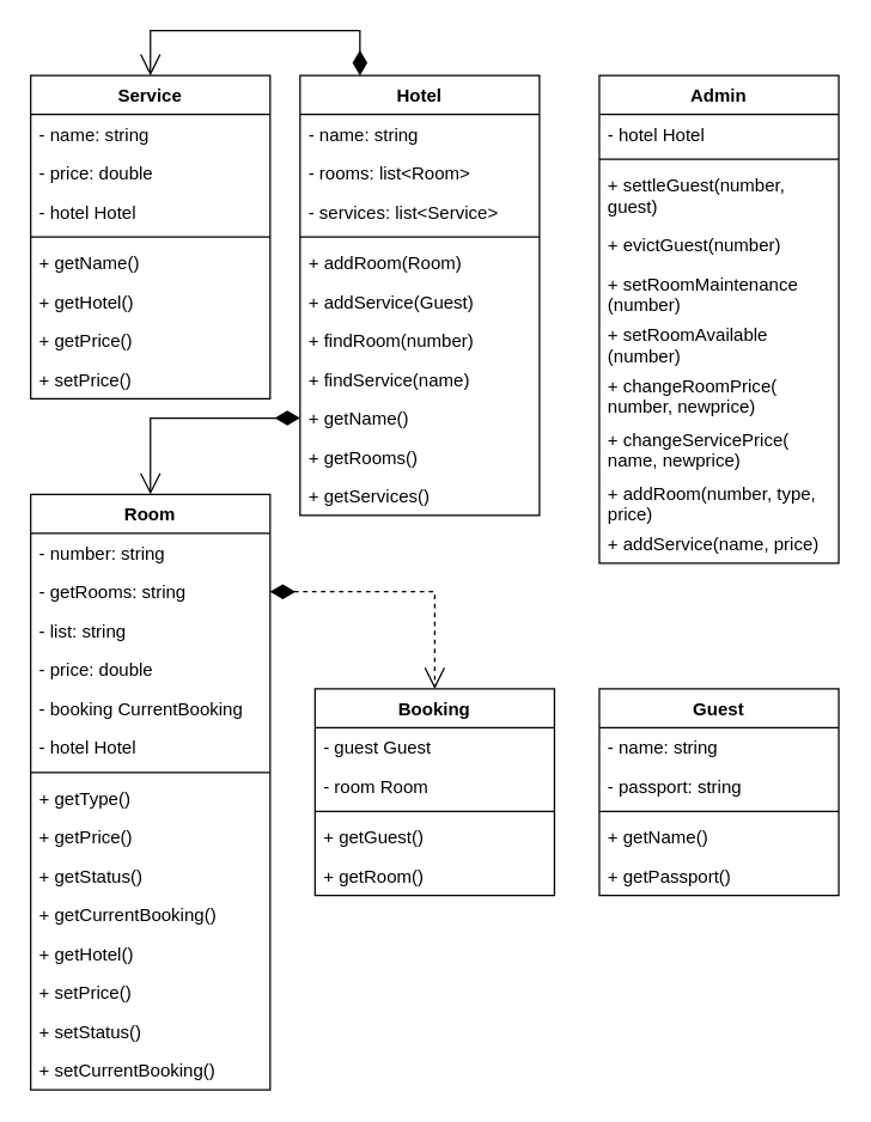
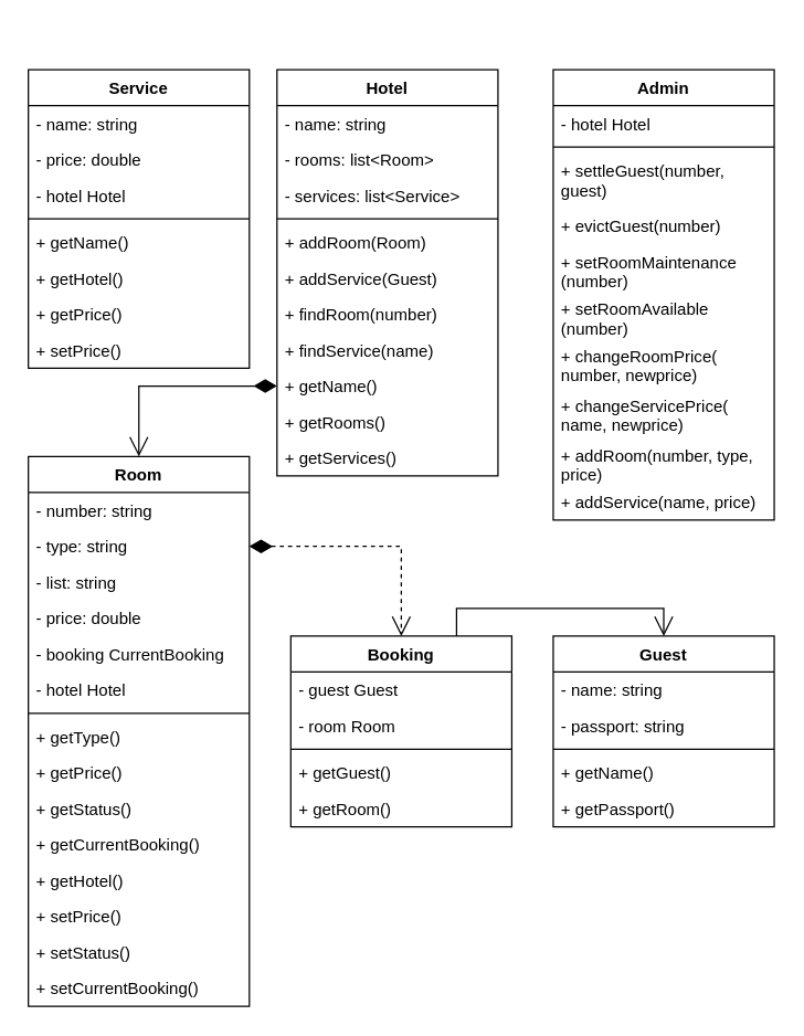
  <mxCell id="0" />
  <mxCell id="1" parent="0" />
  <mxCell id="2" value="Guest" style="swimlane;fontStyle=1;align=center;verticalAlign=top;childLayout=stackLayout;horizontal=1;startSize=26;horizontalStack=0;resizeParent=1;resizeParentMax=0;resizeLast=0;collapsible=1;marginBottom=0;whiteSpace=wrap;html=1;" parent="1" vertex="1"><mxGeometry x="400" y="460" width="160" height="138" as="geometry" /></mxCell>
  <mxCell id="3" value="- name: string" style="text;strokeColor=none;fillColor=none;align=left;verticalAlign=top;spacingLeft=4;spacingRight=4;overflow=hidden;rotatable=0;points=[[0,0.5],[1,0.5]];portConstraint=eastwest;whiteSpace=wrap;html=1;" parent="2" vertex="1"><mxGeometry y="26" width="160" height="26" as="geometry" /></mxCell>
  <mxCell id="4" value="- passport: string" style="text;strokeColor=none;fillColor=none;align=left;verticalAlign=top;spacingLeft=4;spacingRight=4;overflow=hidden;rotatable=0;points=[[0,0.5],[1,0.5]];portConstraint=eastwest;whiteSpace=wrap;html=1;" vertex="1" parent="2"><mxGeometry y="52" width="160" height="26" as="geometry" /></mxCell>
  <mxCell id="5" value="" style="line;strokeWidth=1;fillColor=none;align=left;verticalAlign=middle;spacingTop=-1;spacingLeft=3;spacingRight=3;rotatable=0;labelPosition=right;points=[];portConstraint=eastwest;strokeColor=inherit;" parent="2" vertex="1"><mxGeometry y="78" width="160" height="8" as="geometry" /></mxCell>
  <mxCell id="6" value="+ getName()" style="text;strokeColor=none;fillColor=none;align=left;verticalAlign=top;spacingLeft=4;spacingRight=4;overflow=hidden;rotatable=0;points=[[0,0.5],[1,0.5]];portConstraint=eastwest;whiteSpace=wrap;html=1;" parent="2" vertex="1"><mxGeometry y="86" width="160" height="26" as="geometry" /></mxCell>
  <mxCell id="7" value="+ getPassport()" style="text;strokeColor=none;fillColor=none;align=left;verticalAlign=top;spacingLeft=4;spacingRight=4;overflow=hidden;rotatable=0;points=[[0,0.5],[1,0.5]];portConstraint=eastwest;whiteSpace=wrap;html=1;" vertex="1" parent="2"><mxGeometry y="112" width="160" height="26" as="geometry" /></mxCell>
  <mxCell id="8" value="Service" style="swimlane;fontStyle=1;align=center;verticalAlign=top;childLayout=stackLayout;horizontal=1;startSize=26;horizontalStack=0;resizeParent=1;resizeParentMax=0;resizeLast=0;collapsible=1;marginBottom=0;whiteSpace=wrap;html=1;" vertex="1" parent="1"><mxGeometry x="20" y="50" width="160" height="216" as="geometry" /></mxCell>
  <mxCell id="9" value="- name: string" style="text;strokeColor=none;fillColor=none;align=left;verticalAlign=top;spacingLeft=4;spacingRight=4;overflow=hidden;rotatable=0;points=[[0,0.5],[1,0.5]];portConstraint=eastwest;whiteSpace=wrap;html=1;" vertex="1" parent="8"><mxGeometry y="26" width="160" height="26" as="geometry" /></mxCell>
  <mxCell id="10" value="- price: double" style="text;strokeColor=none;fillColor=none;align=left;verticalAlign=top;spacingLeft=4;spacingRight=4;overflow=hidden;rotatable=0;points=[[0,0.5],[1,0.5]];portConstraint=eastwest;whiteSpace=wrap;html=1;" vertex="1" parent="8"><mxGeometry y="52" width="160" height="26" as="geometry" /></mxCell>
  <mxCell id="11" value="- hotel Hotel" style="text;strokeColor=none;fillColor=none;align=left;verticalAlign=top;spacingLeft=4;spacingRight=4;overflow=hidden;rotatable=0;points=[[0,0.5],[1,0.5]];portConstraint=eastwest;whiteSpace=wrap;html=1;" vertex="1" parent="8"><mxGeometry y="78" width="160" height="26" as="geometry" /></mxCell>
  <mxCell id="12" value="" style="line;strokeWidth=1;fillColor=none;align=left;verticalAlign=middle;spacingTop=-1;spacingLeft=3;spacingRight=3;rotatable=0;labelPosition=right;points=[];portConstraint=eastwest;strokeColor=inherit;" vertex="1" parent="8"><mxGeometry y="104" width="160" height="8" as="geometry" /></mxCell>
  <mxCell id="13" value="+ getName()" style="text;strokeColor=none;fillColor=none;align=left;verticalAlign=top;spacingLeft=4;spacingRight=4;overflow=hidden;rotatable=0;points=[[0,0.5],[1,0.5]];portConstraint=eastwest;whiteSpace=wrap;html=1;" vertex="1" parent="8"><mxGeometry y="112" width="160" height="26" as="geometry" /></mxCell>
  <mxCell id="14" value="+ getHotel()" style="text;strokeColor=none;fillColor=none;align=left;verticalAlign=top;spacingLeft=4;spacingRight=4;overflow=hidden;rotatable=0;points=[[0,0.5],[1,0.5]];portConstraint=eastwest;whiteSpace=wrap;html=1;" vertex="1" parent="8"><mxGeometry y="138" width="160" height="26" as="geometry" /></mxCell>
  <mxCell id="15" value="+ getPrice()" style="text;strokeColor=none;fillColor=none;align=left;verticalAlign=top;spacingLeft=4;spacingRight=4;overflow=hidden;rotatable=0;points=[[0,0.5],[1,0.5]];portConstraint=eastwest;whiteSpace=wrap;html=1;" vertex="1" parent="8"><mxGeometry y="164" width="160" height="26" as="geometry" /></mxCell>
  <mxCell id="16" value="+ setPrice()" style="text;strokeColor=none;fillColor=none;align=left;verticalAlign=top;spacingLeft=4;spacingRight=4;overflow=hidden;rotatable=0;points=[[0,0.5],[1,0.5]];portConstraint=eastwest;whiteSpace=wrap;html=1;" vertex="1" parent="8"><mxGeometry y="190" width="160" height="26" as="geometry" /></mxCell>
  <mxCell id="17" value="Booking" style="swimlane;fontStyle=1;align=center;verticalAlign=top;childLayout=stackLayout;horizontal=1;startSize=26;horizontalStack=0;resizeParent=1;resizeParentMax=0;resizeLast=0;collapsible=1;marginBottom=0;whiteSpace=wrap;html=1;" vertex="1" parent="1"><mxGeometry x="210" y="460" width="160" height="138" as="geometry" /></mxCell>
  <mxCell id="18" value="- guest Guest" style="text;strokeColor=none;fillColor=none;align=left;verticalAlign=top;spacingLeft=4;spacingRight=4;overflow=hidden;rotatable=0;points=[[0,0.5],[1,0.5]];portConstraint=eastwest;whiteSpace=wrap;html=1;" vertex="1" parent="17"><mxGeometry y="26" width="160" height="26" as="geometry" /></mxCell>
  <mxCell id="19" value="- room Room" style="text;strokeColor=none;fillColor=none;align=left;verticalAlign=top;spacingLeft=4;spacingRight=4;overflow=hidden;rotatable=0;points=[[0,0.5],[1,0.5]];portConstraint=eastwest;whiteSpace=wrap;html=1;" vertex="1" parent="17"><mxGeometry y="52" width="160" height="26" as="geometry" /></mxCell>
  <mxCell id="20" value="" style="line;strokeWidth=1;fillColor=none;align=left;verticalAlign=middle;spacingTop=-1;spacingLeft=3;spacingRight=3;rotatable=0;labelPosition=right;points=[];portConstraint=eastwest;strokeColor=inherit;" vertex="1" parent="17"><mxGeometry y="78" width="160" height="8" as="geometry" /></mxCell>
  <mxCell id="21" value="+ getGuest()" style="text;strokeColor=none;fillColor=none;align=left;verticalAlign=top;spacingLeft=4;spacingRight=4;overflow=hidden;rotatable=0;points=[[0,0.5],[1,0.5]];portConstraint=eastwest;whiteSpace=wrap;html=1;" vertex="1" parent="17"><mxGeometry y="86" width="160" height="26" as="geometry" /></mxCell>
  <mxCell id="22" value="+ getRoom()" style="text;strokeColor=none;fillColor=none;align=left;verticalAlign=top;spacingLeft=4;spacingRight=4;overflow=hidden;rotatable=0;points=[[0,0.5],[1,0.5]];portConstraint=eastwest;whiteSpace=wrap;html=1;" vertex="1" parent="17"><mxGeometry y="112" width="160" height="26" as="geometry" /></mxCell>
  <mxCell id="23" value="Room" style="swimlane;fontStyle=1;align=center;verticalAlign=top;childLayout=stackLayout;horizontal=1;startSize=26;horizontalStack=0;resizeParent=1;resizeParentMax=0;resizeLast=0;collapsible=1;marginBottom=0;whiteSpace=wrap;html=1;" vertex="1" parent="1"><mxGeometry x="20" y="330" width="160" height="398" as="geometry" /></mxCell>
  <mxCell id="24" value="- number: string" style="text;strokeColor=none;fillColor=none;align=left;verticalAlign=top;spacingLeft=4;spacingRight=4;overflow=hidden;rotatable=0;points=[[0,0.5],[1,0.5]];portConstraint=eastwest;whiteSpace=wrap;html=1;" vertex="1" parent="23"><mxGeometry y="26" width="160" height="26" as="geometry" /></mxCell>
- <mxCell id="25" value="- getRooms: string" style="text;strokeColor=none;fillColor=none;align=left;verticalAlign=top;spacingLeft=4;spacingRight=4;overflow=hidden;rotatable=0;points=[[0,0.5],[1,0.5]];portConstraint=eastwest;whiteSpace=wrap;html=1;" vertex="1" parent="23"><mxGeometry y="52" width="160" height="26" as="geometry" /></mxCell>
+ <mxCell id="25" value="- type: string" style="text;strokeColor=none;fillColor=none;align=left;verticalAlign=top;spacingLeft=4;spacingRight=4;overflow=hidden;rotatable=0;points=[[0,0.5],[1,0.5]];portConstraint=eastwest;whiteSpace=wrap;html=1;" vertex="1" parent="23"><mxGeometry y="52" width="160" height="26" as="geometry" /></mxCell>
  <mxCell id="26" value="- list: string" style="text;strokeColor=none;fillColor=none;align=left;verticalAlign=top;spacingLeft=4;spacingRight=4;overflow=hidden;rotatable=0;points=[[0,0.5],[1,0.5]];portConstraint=eastwest;whiteSpace=wrap;html=1;" vertex="1" parent="23"><mxGeometry y="78" width="160" height="26" as="geometry" /></mxCell>
  <mxCell id="27" value="- price: double" style="text;strokeColor=none;fillColor=none;align=left;verticalAlign=top;spacingLeft=4;spacingRight=4;overflow=hidden;rotatable=0;points=[[0,0.5],[1,0.5]];portConstraint=eastwest;whiteSpace=wrap;html=1;" vertex="1" parent="23"><mxGeometry y="104" width="160" height="26" as="geometry" /></mxCell>
  <mxCell id="28" value="- booking CurrentBooking" style="text;strokeColor=none;fillColor=none;align=left;verticalAlign=top;spacingLeft=4;spacingRight=4;overflow=hidden;rotatable=0;points=[[0,0.5],[1,0.5]];portConstraint=eastwest;whiteSpace=wrap;html=1;" vertex="1" parent="23"><mxGeometry y="130" width="160" height="26" as="geometry" /></mxCell>
  <mxCell id="29" value="- hotel Hotel" style="text;strokeColor=none;fillColor=none;align=left;verticalAlign=top;spacingLeft=4;spacingRight=4;overflow=hidden;rotatable=0;points=[[0,0.5],[1,0.5]];portConstraint=eastwest;whiteSpace=wrap;html=1;" vertex="1" parent="23"><mxGeometry y="156" width="160" height="26" as="geometry" /></mxCell>
  <mxCell id="30" value="" style="line;strokeWidth=1;fillColor=none;align=left;verticalAlign=middle;spacingTop=-1;spacingLeft=3;spacingRight=3;rotatable=0;labelPosition=right;points=[];portConstraint=eastwest;strokeColor=inherit;" vertex="1" parent="23"><mxGeometry y="182" width="160" height="8" as="geometry" /></mxCell>
  <mxCell id="31" value="+ getType()" style="text;strokeColor=none;fillColor=none;align=left;verticalAlign=top;spacingLeft=4;spacingRight=4;overflow=hidden;rotatable=0;points=[[0,0.5],[1,0.5]];portConstraint=eastwest;whiteSpace=wrap;html=1;" vertex="1" parent="23"><mxGeometry y="190" width="160" height="26" as="geometry" /></mxCell>
  <mxCell id="32" value="+ getPrice()" style="text;strokeColor=none;fillColor=none;align=left;verticalAlign=top;spacingLeft=4;spacingRight=4;overflow=hidden;rotatable=0;points=[[0,0.5],[1,0.5]];portConstraint=eastwest;whiteSpace=wrap;html=1;" vertex="1" parent="23"><mxGeometry y="216" width="160" height="26" as="geometry" /></mxCell>
  <mxCell id="33" value="+ getStatus()" style="text;strokeColor=none;fillColor=none;align=left;verticalAlign=top;spacingLeft=4;spacingRight=4;overflow=hidden;rotatable=0;points=[[0,0.5],[1,0.5]];portConstraint=eastwest;whiteSpace=wrap;html=1;" vertex="1" parent="23"><mxGeometry y="242" width="160" height="26" as="geometry" /></mxCell>
  <mxCell id="34" value="+ getCurrentBooking()" style="text;strokeColor=none;fillColor=none;align=left;verticalAlign=top;spacingLeft=4;spacingRight=4;overflow=hidden;rotatable=0;points=[[0,0.5],[1,0.5]];portConstraint=eastwest;whiteSpace=wrap;html=1;" vertex="1" parent="23"><mxGeometry y="268" width="160" height="26" as="geometry" /></mxCell>
  <mxCell id="35" value="+ getHotel()" style="text;strokeColor=none;fillColor=none;align=left;verticalAlign=top;spacingLeft=4;spacingRight=4;overflow=hidden;rotatable=0;points=[[0,0.5],[1,0.5]];portConstraint=eastwest;whiteSpace=wrap;html=1;" vertex="1" parent="23"><mxGeometry y="294" width="160" height="26" as="geometry" /></mxCell>
  <mxCell id="36" value="+ setPrice()" style="text;strokeColor=none;fillColor=none;align=left;verticalAlign=top;spacingLeft=4;spacingRight=4;overflow=hidden;rotatable=0;points=[[0,0.5],[1,0.5]];portConstraint=eastwest;whiteSpace=wrap;html=1;" vertex="1" parent="23"><mxGeometry y="320" width="160" height="26" as="geometry" /></mxCell>
  <mxCell id="37" value="+ setStatus()" style="text;strokeColor=none;fillColor=none;align=left;verticalAlign=top;spacingLeft=4;spacingRight=4;overflow=hidden;rotatable=0;points=[[0,0.5],[1,0.5]];portConstraint=eastwest;whiteSpace=wrap;html=1;" vertex="1" parent="23"><mxGeometry y="346" width="160" height="26" as="geometry" /></mxCell>
  <mxCell id="38" value="+ setCurrentBooking()" style="text;strokeColor=none;fillColor=none;align=left;verticalAlign=top;spacingLeft=4;spacingRight=4;overflow=hidden;rotatable=0;points=[[0,0.5],[1,0.5]];portConstraint=eastwest;whiteSpace=wrap;html=1;" vertex="1" parent="23"><mxGeometry y="372" width="160" height="26" as="geometry" /></mxCell>
  <mxCell id="39" value="Hotel" style="swimlane;fontStyle=1;align=center;verticalAlign=top;childLayout=stackLayout;horizontal=1;startSize=26;horizontalStack=0;resizeParent=1;resizeParentMax=0;resizeLast=0;collapsible=1;marginBottom=0;whiteSpace=wrap;html=1;" vertex="1" parent="1"><mxGeometry x="200" y="50" width="160" height="294" as="geometry" /></mxCell>
  <mxCell id="40" value="- name: string" style="text;strokeColor=none;fillColor=none;align=left;verticalAlign=top;spacingLeft=4;spacingRight=4;overflow=hidden;rotatable=0;points=[[0,0.5],[1,0.5]];portConstraint=eastwest;whiteSpace=wrap;html=1;" vertex="1" parent="39"><mxGeometry y="26" width="160" height="26" as="geometry" /></mxCell>
  <mxCell id="41" value="- rooms: list&amp;lt;Room&amp;gt;" style="text;strokeColor=none;fillColor=none;align=left;verticalAlign=top;spacingLeft=4;spacingRight=4;overflow=hidden;rotatable=0;points=[[0,0.5],[1,0.5]];portConstraint=eastwest;whiteSpace=wrap;html=1;" vertex="1" parent="39"><mxGeometry y="52" width="160" height="26" as="geometry" /></mxCell>
  <mxCell id="42" value="- services: list&amp;lt;Service&amp;gt;" style="text;strokeColor=none;fillColor=none;align=left;verticalAlign=top;spacingLeft=4;spacingRight=4;overflow=hidden;rotatable=0;points=[[0,0.5],[1,0.5]];portConstraint=eastwest;whiteSpace=wrap;html=1;" vertex="1" parent="39"><mxGeometry y="78" width="160" height="26" as="geometry" /></mxCell>
  <mxCell id="43" value="" style="line;strokeWidth=1;fillColor=none;align=left;verticalAlign=middle;spacingTop=-1;spacingLeft=3;spacingRight=3;rotatable=0;labelPosition=right;points=[];portConstraint=eastwest;strokeColor=inherit;" vertex="1" parent="39"><mxGeometry y="104" width="160" height="8" as="geometry" /></mxCell>
  <mxCell id="44" value="+ addRoom(Room)" style="text;strokeColor=none;fillColor=none;align=left;verticalAlign=top;spacingLeft=4;spacingRight=4;overflow=hidden;rotatable=0;points=[[0,0.5],[1,0.5]];portConstraint=eastwest;whiteSpace=wrap;html=1;" vertex="1" parent="39"><mxGeometry y="112" width="160" height="26" as="geometry" /></mxCell>
  <mxCell id="45" value="+ addService(Guest)" style="text;strokeColor=none;fillColor=none;align=left;verticalAlign=top;spacingLeft=4;spacingRight=4;overflow=hidden;rotatable=0;points=[[0,0.5],[1,0.5]];portConstraint=eastwest;whiteSpace=wrap;html=1;" vertex="1" parent="39"><mxGeometry y="138" width="160" height="26" as="geometry" /></mxCell>
  <mxCell id="46" value="+ findRoom(number)" style="text;strokeColor=none;fillColor=none;align=left;verticalAlign=top;spacingLeft=4;spacingRight=4;overflow=hidden;rotatable=0;points=[[0,0.5],[1,0.5]];portConstraint=eastwest;whiteSpace=wrap;html=1;" vertex="1" parent="39"><mxGeometry y="164" width="160" height="26" as="geometry" /></mxCell>
  <mxCell id="47" value="+ findService(name)" style="text;strokeColor=none;fillColor=none;align=left;verticalAlign=top;spacingLeft=4;spacingRight=4;overflow=hidden;rotatable=0;points=[[0,0.5],[1,0.5]];portConstraint=eastwest;whiteSpace=wrap;html=1;" vertex="1" parent="39"><mxGeometry y="190" width="160" height="26" as="geometry" /></mxCell>
  <mxCell id="48" value="+ getName()" style="text;strokeColor=none;fillColor=none;align=left;verticalAlign=top;spacingLeft=4;spacingRight=4;overflow=hidden;rotatable=0;points=[[0,0.5],[1,0.5]];portConstraint=eastwest;whiteSpace=wrap;html=1;" vertex="1" parent="39"><mxGeometry y="216" width="160" height="26" as="geometry" /></mxCell>
  <mxCell id="49" value="+ getRooms()" style="text;strokeColor=none;fillColor=none;align=left;verticalAlign=top;spacingLeft=4;spacingRight=4;overflow=hidden;rotatable=0;points=[[0,0.5],[1,0.5]];portConstraint=eastwest;whiteSpace=wrap;html=1;" vertex="1" parent="39"><mxGeometry y="242" width="160" height="26" as="geometry" /></mxCell>
  <mxCell id="50" value="+ getServices()" style="text;strokeColor=none;fillColor=none;align=left;verticalAlign=top;spacingLeft=4;spacingRight=4;overflow=hidden;rotatable=0;points=[[0,0.5],[1,0.5]];portConstraint=eastwest;whiteSpace=wrap;html=1;" vertex="1" parent="39"><mxGeometry y="268" width="160" height="26" as="geometry" /></mxCell>
  <mxCell id="51" value="Admin" style="swimlane;fontStyle=1;align=center;verticalAlign=top;childLayout=stackLayout;horizontal=1;startSize=26;horizontalStack=0;resizeParent=1;resizeParentMax=0;resizeLast=0;collapsible=1;marginBottom=0;whiteSpace=wrap;html=1;" vertex="1" parent="1"><mxGeometry x="400" y="50" width="160" height="326" as="geometry" /></mxCell>
  <mxCell id="52" value="- hotel Hotel" style="text;strokeColor=none;fillColor=none;align=left;verticalAlign=top;spacingLeft=4;spacingRight=4;overflow=hidden;rotatable=0;points=[[0,0.5],[1,0.5]];portConstraint=eastwest;whiteSpace=wrap;html=1;" vertex="1" parent="51"><mxGeometry y="26" width="160" height="26" as="geometry" /></mxCell>
  <mxCell id="53" value="" style="line;strokeWidth=1;fillColor=none;align=left;verticalAlign=middle;spacingTop=-1;spacingLeft=3;spacingRight=3;rotatable=0;labelPosition=right;points=[];portConstraint=eastwest;strokeColor=inherit;" vertex="1" parent="51"><mxGeometry y="52" width="160" height="8" as="geometry" /></mxCell>
  <mxCell id="54" value="+ settleGuest(number, guest)" style="text;strokeColor=none;fillColor=none;align=left;verticalAlign=top;spacingLeft=4;spacingRight=4;overflow=hidden;rotatable=0;points=[[0,0.5],[1,0.5]];portConstraint=eastwest;whiteSpace=wrap;html=1;" vertex="1" parent="51"><mxGeometry y="60" width="160" height="40" as="geometry" /></mxCell>
  <mxCell id="55" value="+ evictGuest(number)" style="text;strokeColor=none;fillColor=none;align=left;verticalAlign=top;spacingLeft=4;spacingRight=4;overflow=hidden;rotatable=0;points=[[0,0.5],[1,0.5]];portConstraint=eastwest;whiteSpace=wrap;html=1;" vertex="1" parent="51"><mxGeometry y="100" width="160" height="26" as="geometry" /></mxCell>
  <mxCell id="56" value="+ setRoomMaintenance (number)&amp;nbsp;" style="text;strokeColor=none;fillColor=none;align=left;verticalAlign=top;spacingLeft=4;spacingRight=4;overflow=hidden;rotatable=0;points=[[0,0.5],[1,0.5]];portConstraint=eastwest;whiteSpace=wrap;html=1;" vertex="1" parent="51"><mxGeometry y="126" width="160" height="34" as="geometry" /></mxCell>
  <mxCell id="57" value="+ setRoomAvailable (number)&amp;nbsp;" style="text;strokeColor=none;fillColor=none;align=left;verticalAlign=top;spacingLeft=4;spacingRight=4;overflow=hidden;rotatable=0;points=[[0,0.5],[1,0.5]];portConstraint=eastwest;whiteSpace=wrap;html=1;" vertex="1" parent="51"><mxGeometry y="160" width="160" height="34" as="geometry" /></mxCell>
  <mxCell id="58" value="+ changeRoomPrice( number, newprice)" style="text;strokeColor=none;fillColor=none;align=left;verticalAlign=top;spacingLeft=4;spacingRight=4;overflow=hidden;rotatable=0;points=[[0,0.5],[1,0.5]];portConstraint=eastwest;whiteSpace=wrap;html=1;" vertex="1" parent="51"><mxGeometry y="194" width="160" height="36" as="geometry" /></mxCell>
  <mxCell id="59" value="+ changeServicePrice( name, newprice)" style="text;strokeColor=none;fillColor=none;align=left;verticalAlign=top;spacingLeft=4;spacingRight=4;overflow=hidden;rotatable=0;points=[[0,0.5],[1,0.5]];portConstraint=eastwest;whiteSpace=wrap;html=1;" vertex="1" parent="51"><mxGeometry y="230" width="160" height="36" as="geometry" /></mxCell>
  <mxCell id="60" value="+ addRoom(number, type, price)" style="text;strokeColor=none;fillColor=none;align=left;verticalAlign=top;spacingLeft=4;spacingRight=4;overflow=hidden;rotatable=0;points=[[0,0.5],[1,0.5]];portConstraint=eastwest;whiteSpace=wrap;html=1;" vertex="1" parent="51"><mxGeometry y="266" width="160" height="34" as="geometry" /></mxCell>
  <mxCell id="61" value="+ addService(name, price)" style="text;strokeColor=none;fillColor=none;align=left;verticalAlign=top;spacingLeft=4;spacingRight=4;overflow=hidden;rotatable=0;points=[[0,0.5],[1,0.5]];portConstraint=eastwest;whiteSpace=wrap;html=1;" vertex="1" parent="51"><mxGeometry y="300" width="160" height="26" as="geometry" /></mxCell>
  <mxCell id="62" value="" style="endArrow=open;html=1;endSize=12;startArrow=diamondThin;startSize=14;startFill=1;edgeStyle=orthogonalEdgeStyle;align=left;verticalAlign=bottom;rounded=0;exitX=0;exitY=0.5;exitDx=0;exitDy=0;entryX=0.5;entryY=0;entryDx=0;entryDy=0;" edge="1" parent="1" source="48" target="23"><mxGeometry x="-1" y="3" relative="1" as="geometry"><mxPoint x="60" y="160" as="sourcePoint" /><mxPoint x="220" y="160" as="targetPoint" /></mxGeometry></mxCell>
- <mxCell id="63" value="" style="endArrow=open;html=1;endSize=12;startArrow=diamondThin;startSize=14;startFill=1;edgeStyle=orthogonalEdgeStyle;align=left;verticalAlign=bottom;rounded=0;exitX=0.25;exitY=0;exitDx=0;exitDy=0;entryX=0.5;entryY=0;entryDx=0;entryDy=0;" edge="1" parent="1" source="39" target="8"><mxGeometry x="-1" y="3" relative="1" as="geometry"><mxPoint x="10" y="230" as="sourcePoint" /><mxPoint x="-90" y="281" as="targetPoint" /><Array as="points"><mxPoint x="240" y="20" /><mxPoint x="100" y="20" /></Array></mxGeometry></mxCell>
  <mxCell id="64" value="" style="endArrow=open;html=1;endSize=12;startArrow=diamondThin;startSize=14;startFill=1;edgeStyle=orthogonalEdgeStyle;align=left;verticalAlign=bottom;rounded=0;exitX=1;exitY=0.5;exitDx=0;exitDy=0;entryX=0.5;entryY=0;entryDx=0;entryDy=0;dashed=1;" edge="1" parent="1" source="25" target="17"><mxGeometry x="-1" y="3" relative="1" as="geometry"><mxPoint x="-10" y="350" as="sourcePoint" /><mxPoint x="-110" y="401" as="targetPoint" /></mxGeometry></mxCell>
+ <mxCell id="65" value="" style="endArrow=open;endFill=1;endSize=12;html=1;rounded=0;exitX=0.75;exitY=0;exitDx=0;exitDy=0;entryX=0.5;entryY=0;entryDx=0;entryDy=0;edgeStyle=orthogonalEdgeStyle;" edge="1" parent="1" source="17" target="2"><mxGeometry width="160" relative="1" as="geometry"><mxPoint x="-110" y="450" as="sourcePoint" /><mxPoint x="50" y="450" as="targetPoint" /><Array as="points"><mxPoint x="330" y="440" /><mxPoint x="480" y="440" /></Array></mxGeometry></mxCell>
